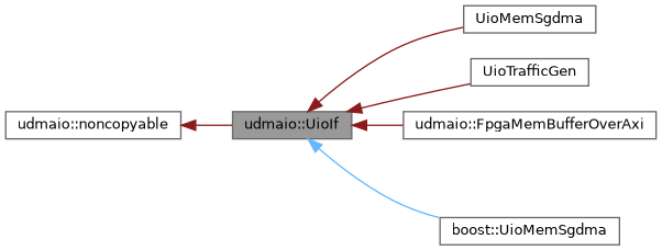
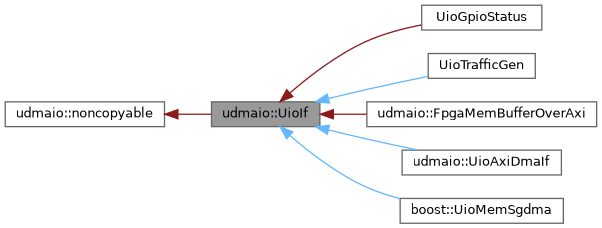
  digraph {
    rankdir=LR
    node [color=gray40 fillcolor=white fontname=Helvetica fontsize=10 shape=box style=filled]
    edge [color=firebrick4 dir=back fontname=Helvetica fontsize=10 labelfontname=Helvetica labelfontsize=10 style=solid]
    n1 [fillcolor=grey60 fontcolor=black height=0.2 label="udmaio::UioIf" width=0.4]
-   n2 [height=0.2 label=UioMemSgdma width=0.4]
+   n2 [height=0.2 label=UioGpioStatus width=0.4]
    n3 [height=0.2 label=UioTrafficGen width=0.4]
    n4 [height=0.2 label="udmaio::FpgaMemBufferOverAxi" width=0.4]
+   n5 [height=0.2 label="udmaio::UioAxiDmaIf" width=0.4]
    n6 [height=0.2 label="boost::UioMemSgdma" width=0.4]
    n7 [height=0.2 label="udmaio::noncopyable" width=0.4]
    n1 -> n2
-   n1 -> n3
+   n1 -> n3 [color=steelblue1]
    n1 -> n4
+   n1 -> n5 [color=steelblue1]
    n1 -> n6 [color=steelblue1]
    n7 -> n1
  }
